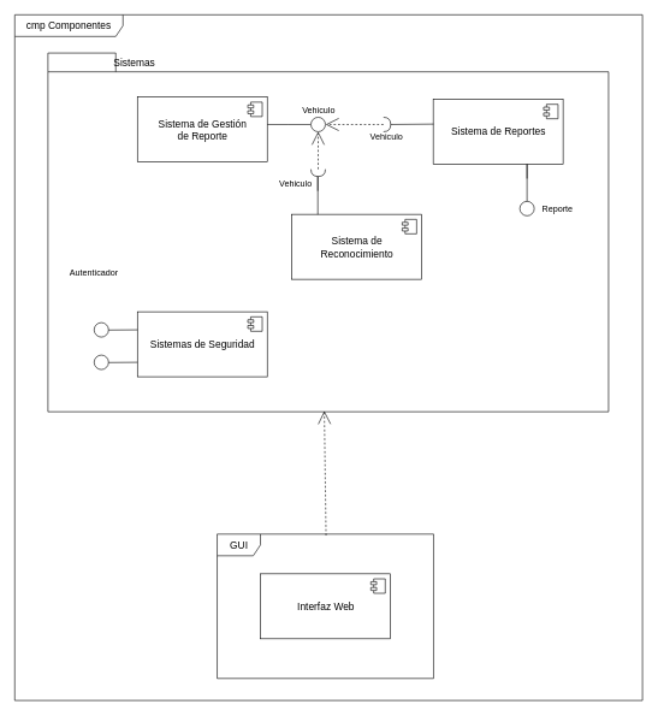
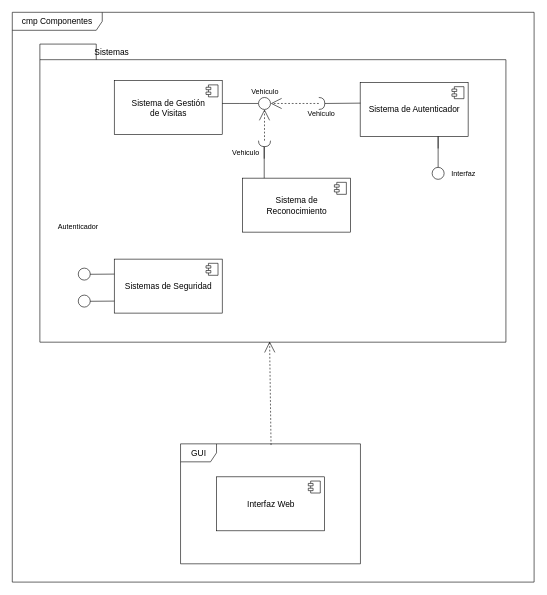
  <mxCell id="0" />
  <mxCell id="1" parent="0" />
  <mxCell id="2" value="&lt;font style=&quot;font-size: 14px&quot;&gt;cmp Componentes&lt;/font&gt;" style="shape=umlFrame;whiteSpace=wrap;html=1;width=150;height=30;" vertex="1" parent="1"><mxGeometry x="20" y="20" width="870" height="950" as="geometry" /></mxCell>
  <mxCell id="3" value="" style="shape=folder;fontStyle=1;spacingTop=10;tabWidth=94;tabHeight=26;tabPosition=left;html=1;" vertex="1" parent="1"><mxGeometry x="66" y="73" width="777" height="497" as="geometry" /></mxCell>
  <mxCell id="4" value="&lt;font style=&quot;font-size: 14px&quot;&gt;Interfaz Web&lt;/font&gt;&lt;br&gt;" style="html=1;" parent="1" vertex="1"><mxGeometry x="360.5" y="794.5" width="180" height="90" as="geometry" /></mxCell>
  <mxCell id="5" value="" style="shape=component;jettyWidth=8;jettyHeight=4;" parent="4" vertex="1"><mxGeometry x="1" width="20" height="20" relative="1" as="geometry"><mxPoint x="-27" y="7" as="offset" /></mxGeometry></mxCell>
- <mxCell id="6" value="&lt;font style=&quot;font-size: 14px&quot;&gt;&lt;font&gt;Sistema de Gestión&lt;br&gt;&lt;/font&gt;de Reporte&lt;/font&gt;&lt;br&gt;" style="html=1;" parent="1" vertex="1"><mxGeometry x="190" y="134" width="180" height="90" as="geometry" /></mxCell>
+ <mxCell id="6" value="&lt;font style=&quot;font-size: 14px&quot;&gt;&lt;font&gt;Sistema de Gestión&lt;br&gt;&lt;/font&gt;de Visitas&lt;/font&gt;&lt;br&gt;" style="html=1;" parent="1" vertex="1"><mxGeometry x="190" y="134" width="180" height="90" as="geometry" /></mxCell>
  <mxCell id="7" value="" style="shape=component;jettyWidth=8;jettyHeight=4;" parent="6" vertex="1"><mxGeometry x="1" width="20" height="20" relative="1" as="geometry"><mxPoint x="-27" y="7" as="offset" /></mxGeometry></mxCell>
- <mxCell id="8" value="&lt;font style=&quot;font-size: 14px&quot;&gt;&lt;font&gt;Sistema de Reportes&lt;/font&gt;&lt;/font&gt;&lt;br&gt;" style="html=1;" parent="1" vertex="1"><mxGeometry x="600" y="137" width="180" height="90" as="geometry" /></mxCell>
+ <mxCell id="8" value="&lt;font style=&quot;font-size: 14px&quot;&gt;&lt;font&gt;Sistema de Autenticador&lt;/font&gt;&lt;/font&gt;&lt;br&gt;" style="html=1;" parent="1" vertex="1"><mxGeometry x="600" y="137" width="180" height="90" as="geometry" /></mxCell>
  <mxCell id="9" value="" style="shape=component;jettyWidth=8;jettyHeight=4;" parent="8" vertex="1"><mxGeometry x="1" width="20" height="20" relative="1" as="geometry"><mxPoint x="-27" y="7" as="offset" /></mxGeometry></mxCell>
  <mxCell id="10" value="&lt;span style=&quot;font-size: 14px&quot;&gt;Sistema de&lt;br&gt;Reconocimiento&lt;/span&gt;&lt;br&gt;" style="html=1;" parent="1" vertex="1"><mxGeometry x="404" y="296.5" width="180" height="90" as="geometry" /></mxCell>
  <mxCell id="11" value="" style="shape=component;jettyWidth=8;jettyHeight=4;" parent="10" vertex="1"><mxGeometry x="1" width="20" height="20" relative="1" as="geometry"><mxPoint x="-27" y="7" as="offset" /></mxGeometry></mxCell>
  <mxCell id="12" value="&lt;font style=&quot;font-size: 14px&quot;&gt;&lt;font&gt;Sistemas de Seguridad&lt;/font&gt;&lt;/font&gt;&lt;br&gt;" style="html=1;" parent="1" vertex="1"><mxGeometry x="190" y="431.5" width="180" height="90" as="geometry" /></mxCell>
  <mxCell id="13" value="" style="shape=component;jettyWidth=8;jettyHeight=4;" parent="12" vertex="1"><mxGeometry x="1" width="20" height="20" relative="1" as="geometry"><mxPoint x="-27" y="7" as="offset" /></mxGeometry></mxCell>
  <mxCell id="14" value="" style="group" parent="1" vertex="1" connectable="0"><mxGeometry x="130" y="446.5" width="60" height="20" as="geometry" /></mxCell>
  <mxCell id="15" value="" style="ellipse;whiteSpace=wrap;html=1;rounded=0;shadow=0;comic=0;labelBackgroundColor=none;strokeColor=#000000;strokeWidth=1;fillColor=#ffffff;fontFamily=Verdana;fontSize=12;fontColor=#000000;align=center;" parent="14" vertex="1"><mxGeometry width="20" height="20" as="geometry" /></mxCell>
  <mxCell id="16" value="" style="endArrow=none;html=1;strokeWidth=1;exitX=1;exitY=0.5;exitDx=0;exitDy=0;" parent="14" edge="1"><mxGeometry width="50" height="50" relative="1" as="geometry"><mxPoint x="19.966" y="10.31" as="sourcePoint" /><mxPoint x="60" y="10" as="targetPoint" /></mxGeometry></mxCell>
  <mxCell id="17" value="" style="group" parent="1" vertex="1" connectable="0"><mxGeometry x="130" y="491.5" width="60" height="20" as="geometry" /></mxCell>
  <mxCell id="18" value="" style="ellipse;whiteSpace=wrap;html=1;rounded=0;shadow=0;comic=0;labelBackgroundColor=none;strokeColor=#000000;strokeWidth=1;fillColor=#ffffff;fontFamily=Verdana;fontSize=12;fontColor=#000000;align=center;" parent="17" vertex="1"><mxGeometry width="20" height="20" as="geometry" /></mxCell>
  <mxCell id="19" value="" style="endArrow=none;html=1;strokeWidth=1;exitX=1;exitY=0.5;exitDx=0;exitDy=0;" parent="17" edge="1"><mxGeometry width="50" height="50" relative="1" as="geometry"><mxPoint x="19.966" y="10.31" as="sourcePoint" /><mxPoint x="60" y="10" as="targetPoint" /></mxGeometry></mxCell>
  <mxCell id="20" value="Autenticador" style="text;html=1;strokeColor=none;fillColor=none;align=center;verticalAlign=middle;whiteSpace=wrap;rounded=0;" parent="1" vertex="1"><mxGeometry x="95" y="366.5" width="70" height="20" as="geometry" /></mxCell>
  <mxCell id="21" style="edgeStyle=none;rounded=0;html=1;dashed=1;labelBackgroundColor=none;startArrow=none;startFill=0;startSize=8;endArrow=open;endFill=0;endSize=16;fontFamily=Verdana;fontSize=12;exitX=0.503;exitY=0.01;exitDx=0;exitDy=0;exitPerimeter=0;" parent="1" source="41" edge="1"><mxGeometry relative="1" as="geometry"><mxPoint x="448.571" y="745.857" as="sourcePoint" /><mxPoint x="449" y="569" as="targetPoint" /></mxGeometry></mxCell>
  <mxCell id="22" value="" style="group" parent="1" vertex="1" connectable="0"><mxGeometry x="299" y="271" width="20" height="55" as="geometry" /></mxCell>
  <mxCell id="23" value="" style="ellipse;whiteSpace=wrap;html=1;rounded=0;shadow=0;comic=0;labelBackgroundColor=none;strokeColor=#000000;strokeWidth=1;fillColor=#ffffff;fontFamily=Verdana;fontSize=12;fontColor=#000000;align=center;direction=south;" parent="1" vertex="1"><mxGeometry x="430.5" y="162" width="20" height="20" as="geometry" /></mxCell>
  <mxCell id="24" style="edgeStyle=elbowEdgeStyle;rounded=0;html=1;labelBackgroundColor=none;startArrow=none;startFill=0;startSize=8;endArrow=none;endFill=0;endSize=16;fontFamily=Verdana;fontSize=12;exitX=0.5;exitY=0;exitDx=0;exitDy=0;" parent="1" edge="1"><mxGeometry relative="1" as="geometry"><mxPoint x="430" y="172" as="targetPoint" /><Array as="points"><mxPoint x="399.5" y="167" /></Array><mxPoint x="370" y="172" as="sourcePoint" /></mxGeometry></mxCell>
  <mxCell id="25" value="Vehiculo&lt;br&gt;" style="text;html=1;strokeColor=none;fillColor=none;align=center;verticalAlign=middle;whiteSpace=wrap;rounded=0;" parent="1" vertex="1"><mxGeometry x="389" y="142" width="105" height="20" as="geometry" /></mxCell>
  <mxCell id="26" value="" style="group" parent="1" vertex="1" connectable="0"><mxGeometry x="299" y="271" width="20" height="55" as="geometry" /></mxCell>
  <mxCell id="27" value="" style="group" vertex="1" connectable="0" parent="1"><mxGeometry x="436.5" y="229" width="10" height="20" as="geometry" /></mxCell>
  <mxCell id="28" value="" style="group" vertex="1" connectable="0" parent="27"><mxGeometry width="10" height="20" as="geometry" /></mxCell>
  <mxCell id="29" value="" style="group" vertex="1" connectable="0" parent="28"><mxGeometry width="10" height="20" as="geometry" /></mxCell>
  <mxCell id="30" value="" style="shape=requiredInterface;html=1;verticalLabelPosition=bottom;rotation=90;" vertex="1" parent="29"><mxGeometry x="-1" width="10" height="20" as="geometry" /></mxCell>
  <mxCell id="31" style="edgeStyle=elbowEdgeStyle;rounded=0;html=1;labelBackgroundColor=none;startArrow=none;startFill=0;startSize=8;endArrow=none;endFill=0;endSize=16;fontFamily=Verdana;fontSize=12;jumpSize=6;" edge="1" parent="29" source="10"><mxGeometry relative="1" as="geometry"><mxPoint x="3.5" y="35" as="targetPoint" /><Array as="points"><mxPoint x="3.5" y="15" /></Array><mxPoint x="-26" y="25" as="sourcePoint" /></mxGeometry></mxCell>
  <mxCell id="32" style="edgeStyle=none;rounded=0;html=1;dashed=1;labelBackgroundColor=none;startArrow=none;startFill=0;startSize=8;endArrow=open;endFill=0;endSize=16;fontFamily=Verdana;fontSize=12;exitX=0;exitY=0.5;exitDx=0;exitDy=0;exitPerimeter=0;entryX=1;entryY=0.5;entryDx=0;entryDy=0;" edge="1" parent="1" source="30" target="23"><mxGeometry relative="1" as="geometry"><mxPoint x="442.845" y="433.966" as="sourcePoint" /><mxPoint x="446.462" y="289" as="targetPoint" /></mxGeometry></mxCell>
  <mxCell id="33" value="Vehiculo&lt;br&gt;" style="text;html=1;strokeColor=none;fillColor=none;align=center;verticalAlign=middle;whiteSpace=wrap;rounded=0;" vertex="1" parent="1"><mxGeometry x="357" y="244" width="105" height="20" as="geometry" /></mxCell>
  <mxCell id="34" value="" style="shape=requiredInterface;html=1;verticalLabelPosition=bottom;" vertex="1" parent="1"><mxGeometry x="531" y="162" width="10" height="20" as="geometry" /></mxCell>
  <mxCell id="35" style="edgeStyle=none;rounded=0;html=1;dashed=1;labelBackgroundColor=none;startArrow=none;startFill=0;startSize=8;endArrow=open;endFill=0;endSize=16;fontFamily=Verdana;fontSize=12;exitX=0;exitY=0.5;exitDx=0;exitDy=0;exitPerimeter=0;" edge="1" parent="1" source="34"><mxGeometry relative="1" as="geometry"><mxPoint x="500.111" y="198.111" as="sourcePoint" /><mxPoint x="451" y="172" as="targetPoint" /></mxGeometry></mxCell>
  <mxCell id="36" value="Vehiculo&lt;br&gt;" style="text;html=1;strokeColor=none;fillColor=none;align=center;verticalAlign=middle;whiteSpace=wrap;rounded=0;" vertex="1" parent="1"><mxGeometry x="482.5" y="180" width="105" height="20" as="geometry" /></mxCell>
  <mxCell id="37" style="edgeStyle=elbowEdgeStyle;rounded=0;html=1;labelBackgroundColor=none;startArrow=none;startFill=0;startSize=8;endArrow=none;endFill=0;endSize=16;fontFamily=Verdana;fontSize=12;jumpSize=6;" edge="1" parent="1"><mxGeometry relative="1" as="geometry"><mxPoint x="730" y="247" as="targetPoint" /><Array as="points"><mxPoint x="730" y="227" /></Array><mxPoint x="730" y="279.5" as="sourcePoint" /></mxGeometry></mxCell>
  <mxCell id="38" value="" style="ellipse;whiteSpace=wrap;html=1;rounded=0;shadow=0;comic=0;labelBackgroundColor=none;strokeColor=#000000;strokeWidth=1;fillColor=#ffffff;fontFamily=Verdana;fontSize=12;fontColor=#000000;align=center;direction=south;" vertex="1" parent="1"><mxGeometry x="720" y="278.5" width="20" height="20" as="geometry" /></mxCell>
- <mxCell id="39" value="Reporte&lt;br&gt;" style="text;html=1;strokeColor=none;fillColor=none;align=center;verticalAlign=middle;whiteSpace=wrap;rounded=0;" vertex="1" parent="1"><mxGeometry x="720" y="278.5" width="105" height="20" as="geometry" /></mxCell>
+ <mxCell id="39" value="Interfaz&lt;br&gt;" style="text;html=1;strokeColor=none;fillColor=none;align=center;verticalAlign=middle;whiteSpace=wrap;rounded=0;" vertex="1" parent="1"><mxGeometry x="720" y="278.5" width="105" height="20" as="geometry" /></mxCell>
  <mxCell id="40" value="&lt;font style=&quot;font-size: 14px&quot;&gt;Sistemas&lt;/font&gt;" style="text;html=1;strokeColor=none;fillColor=none;align=center;verticalAlign=middle;whiteSpace=wrap;rounded=0;" vertex="1" parent="1"><mxGeometry x="156" y="76" width="60" height="20" as="geometry" /></mxCell>
  <mxCell id="41" value="&lt;font style=&quot;font-size: 14px&quot;&gt;GUI&lt;/font&gt;" style="shape=umlFrame;whiteSpace=wrap;html=1;" vertex="1" parent="1"><mxGeometry x="300.5" y="739.5" width="300" height="200" as="geometry" /></mxCell>
  <mxCell id="42" value="" style="endArrow=none;html=1;exitX=1;exitY=0.5;exitDx=0;exitDy=0;exitPerimeter=0;entryX=-0.003;entryY=0.383;entryDx=0;entryDy=0;entryPerimeter=0;" edge="1" parent="1" source="34"><mxGeometry width="50" height="50" relative="1" as="geometry"><mxPoint x="541" y="215" as="sourcePoint" /><mxPoint x="600.419" y="171.442" as="targetPoint" /></mxGeometry></mxCell>
